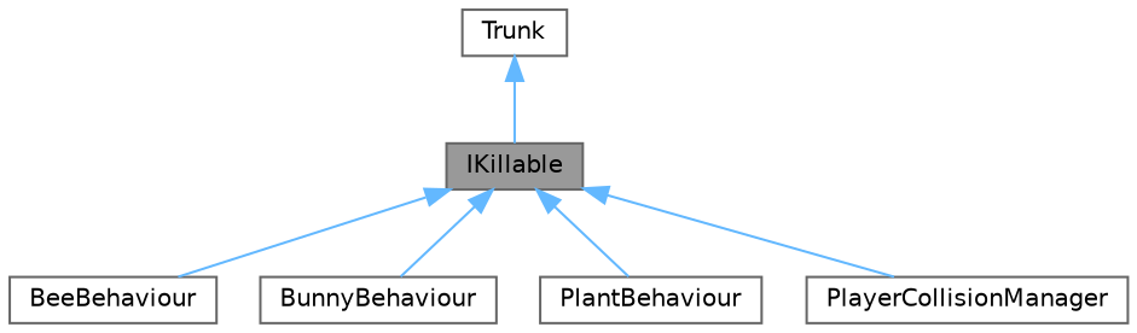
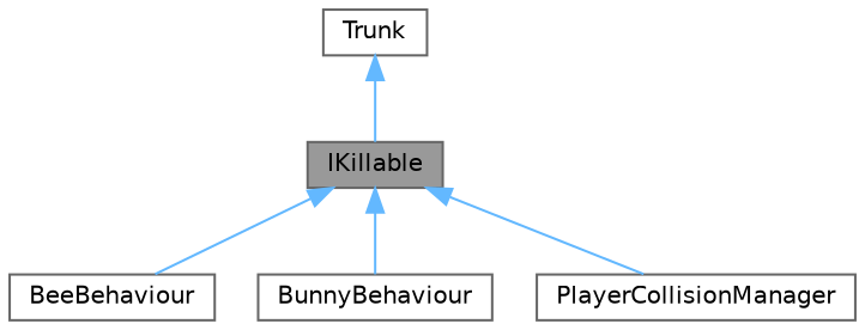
  digraph {
    node [color=gray40 fillcolor=white fontname=Helvetica fontsize=10 shape=box style=filled]
    edge [color=steelblue1 dir=back fontname=Helvetica fontsize=10 labelfontname=Helvetica labelfontsize=10 style=solid]
    n1 [fillcolor=grey60 fontcolor=black height=0.2 label=IKillable width=0.4]
    n2 [height=0.2 label=BeeBehaviour width=0.4]
    n3 [height=0.2 label=BunnyBehaviour width=0.4]
-   n4 [height=0.2 label=PlantBehaviour width=0.4]
    n5 [height=0.2 label=PlayerCollisionManager width=0.4]
    n6 [height=0.2 label=Trunk width=0.4]
    n1 -> n2
    n1 -> n3
-   n1 -> n4
    n1 -> n5
    n6 -> n1
  }
